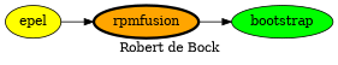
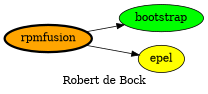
  digraph {
    label="Robert de Bock"
    rankdir=LR
    node [style=filled]
    bootstrap [fillcolor=green]
    epel [fillcolor=yellow]
    rpmfusion [fillcolor=orange penwidth=3]
    rpmfusion -> bootstrap
-   epel -> rpmfusion
+   rpmfusion -> epel
  }
